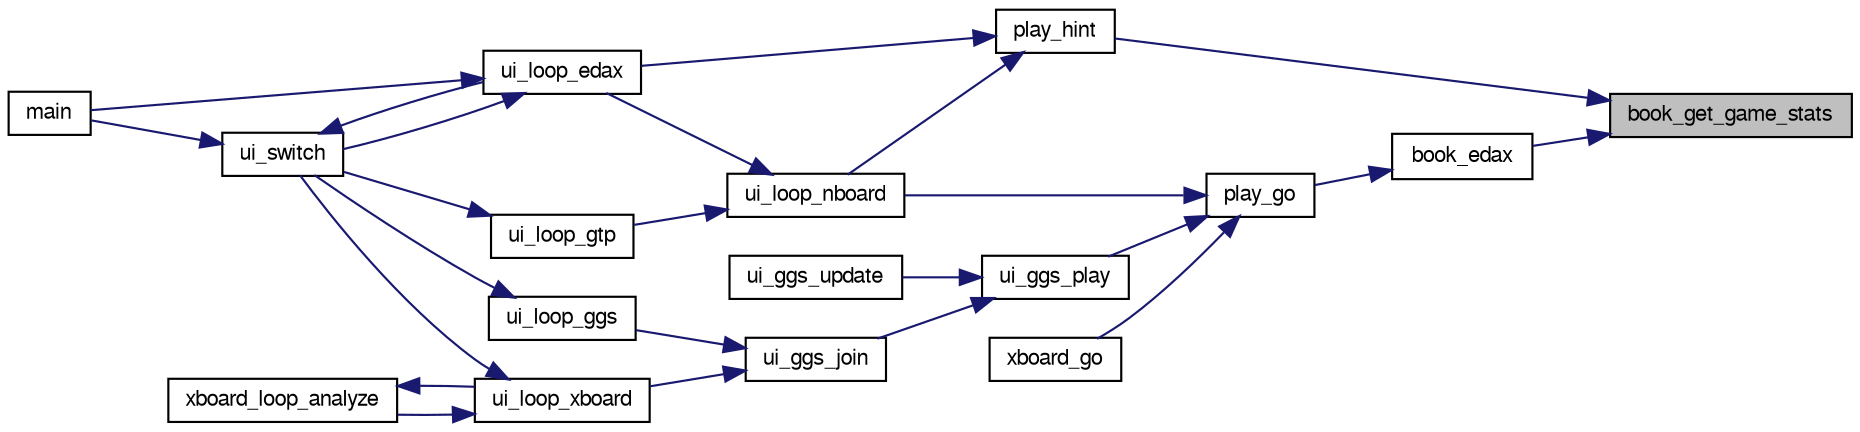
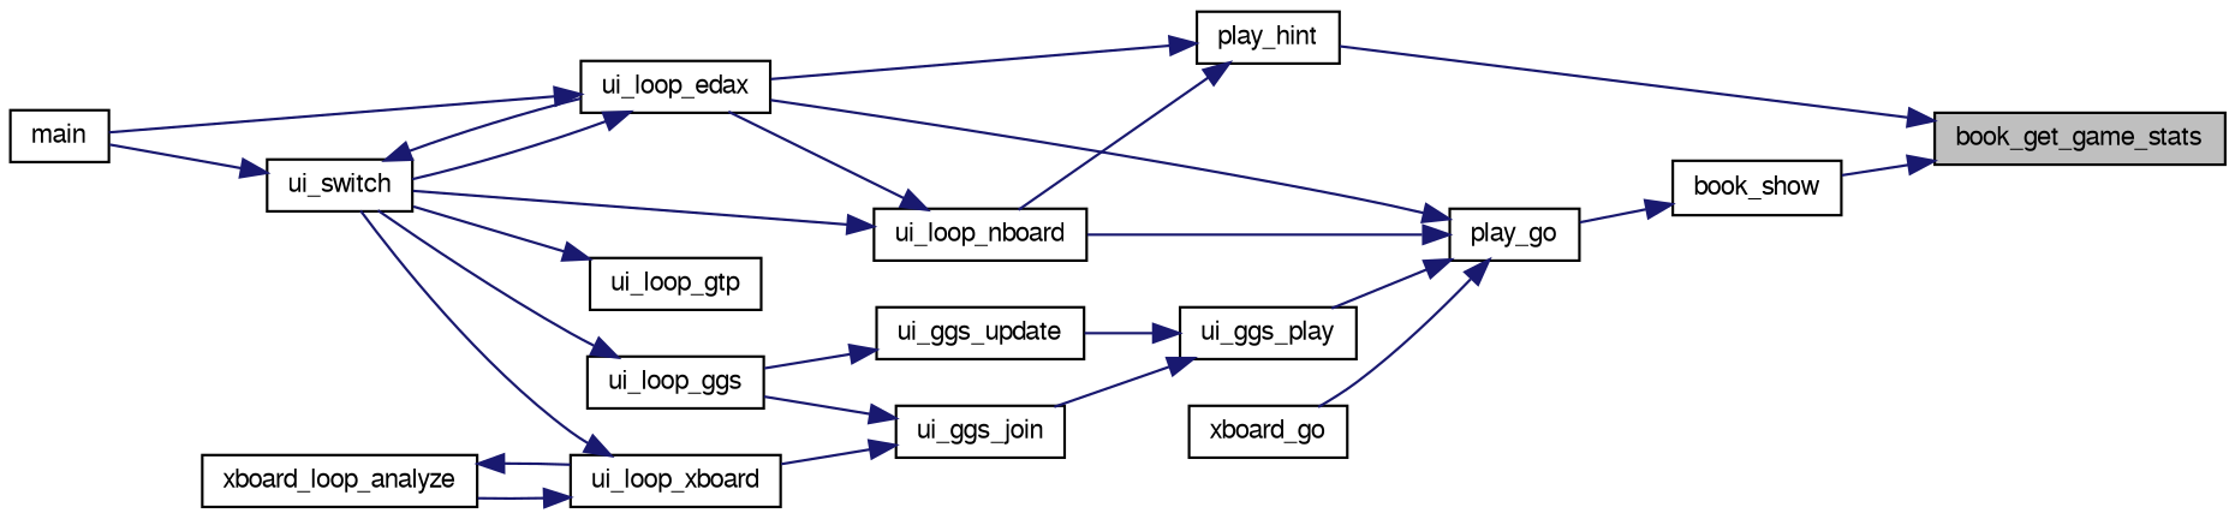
  digraph {
    rankdir=RL
    node [color=black fontname=FreeSans fontsize=10 shape=record]
    edge [color=midnightblue dir=back fontname=FreeSans fontsize=10 labelfontname=FreeSans labelfontsize=10 style=solid]
    n1 [fillcolor=grey75 fontcolor=black height=0.2 label=book_get_game_stats style=filled width=0.4]
-   n2 [height=0.2 label=book_edax width=0.4]
+   n2 [height=0.2 label=book_show width=0.4]
    n3 [height=0.2 label=play_hint width=0.4]
    n4 [height=0.2 label=play_go width=0.4]
    n5 [height=0.2 label=ui_loop_edax width=0.4]
    n6 [height=0.2 label=ui_loop_nboard width=0.4]
    n7 [height=0.2 label=ui_ggs_play width=0.4]
    n8 [height=0.2 label=xboard_go width=0.4]
    n9 [height=0.2 label=ui_switch width=0.4]
    n10 [height=0.2 label=main width=0.4]
    n11 [height=0.2 label=ui_ggs_join width=0.4]
    n12 [height=0.2 label=ui_ggs_update width=0.4]
    n13 [height=0.2 label=ui_loop_gtp width=0.4]
    n14 [height=0.2 label=ui_loop_ggs width=0.4]
    n15 [height=0.2 label=ui_loop_xboard width=0.4]
    n16 [height=0.2 label=xboard_loop_analyze width=0.4]
    n1 -> n2
    n1 -> n3
    n2 -> n4
    n3 -> n5
    n3 -> n6
+   n4 -> n5
    n4 -> n6
    n4 -> n7
    n4 -> n8
    n5 -> n9
    n5 -> n10
    n6 -> n5
-   n6 -> n13
+   n6 -> n9
    n7 -> n11
    n7 -> n12
    n9 -> n5
    n9 -> n10
    n11 -> n14
    n11 -> n15
+   n12 -> n14
    n13 -> n9
    n14 -> n9
    n15 -> n9
    n15 -> n16
    n16 -> n15
  }
